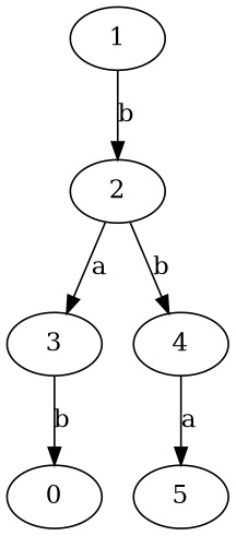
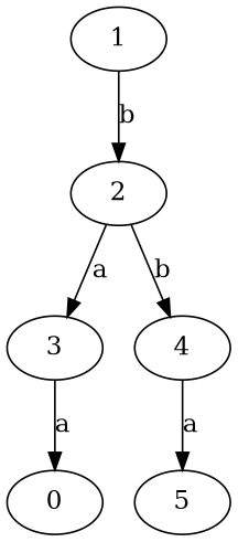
  digraph {
    n1 [label=0]
    n2 [label=1]
    n3 [label=2]
    n4 [label=3]
    n5 [label=4]
    n6 [label=5]
    n2 -> n3 [label=b]
    n3 -> n4 [label=a]
    n3 -> n5 [label=b]
-   n4 -> n1 [label=b]
+   n4 -> n1 [label=a]
    n5 -> n6 [label=a]
  }
